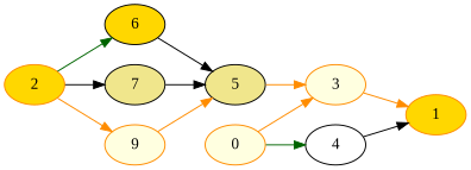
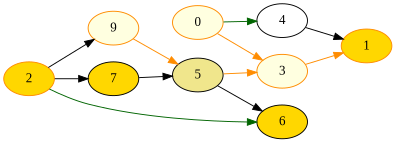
  digraph {
    fontname="Liberation Serif"
    rankdir=LR
    node [Processor=0 Weight=7 color=darkorange fillcolor=lightyellow fontname="Liberation Serif" style=filled]
    edge [Weight=59 color=black fontname="Liberation Serif"]
    0 [Start=0 Weight=10]
    3 [Start=16]
    4 [Start=23 Weight=5 color=black fillcolor=white]
    2 [Start=10 Weight=6 fillcolor=gold]
    6 [Start=28 Weight=2 color=black fillcolor=gold]
-   7 [Start=30 Weight=2 color=black fillcolor=khaki]
+   7 [Start=30 Weight=2 color=black fillcolor=gold]
    n7 [Start=32 label=9]
    1 [Start=48 fillcolor=gold]
    5 [Start=39 Weight=9 color=black fillcolor=khaki]
    0 -> 3 [Weight=22 color=darkorange]
    0 -> 4 [Weight=44 color=darkgreen]
    3 -> 1 [color=darkorange]
    4 -> 1 [Weight=66]
    2 -> 6 [color=darkgreen]
    2 -> 7 [Weight=15]
-   2 -> n7 [color=darkorange]
-   6 -> 5 [Weight=22]
+   2 -> n7
+   5 -> 6 [Weight=22]
    7 -> 5
    n7 -> 5 [color=darkorange]
    5 -> 3 [Weight=37 color=darkorange]
  }
